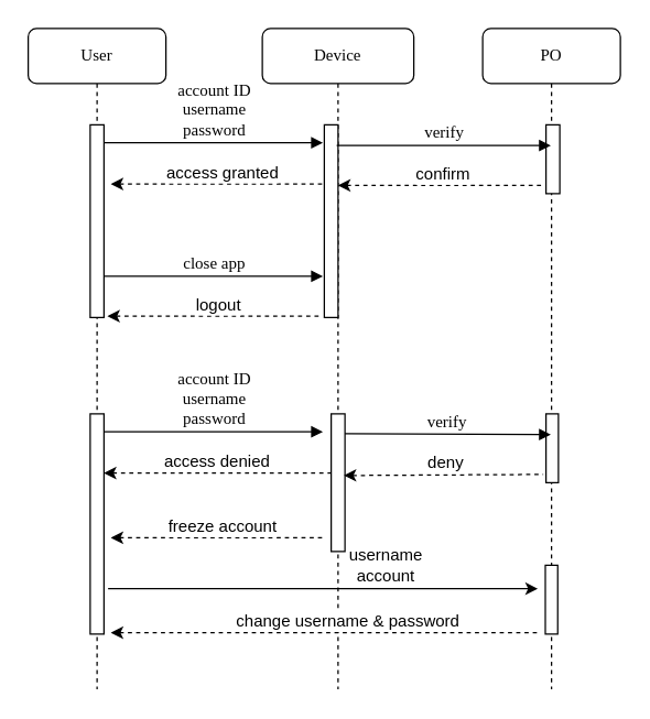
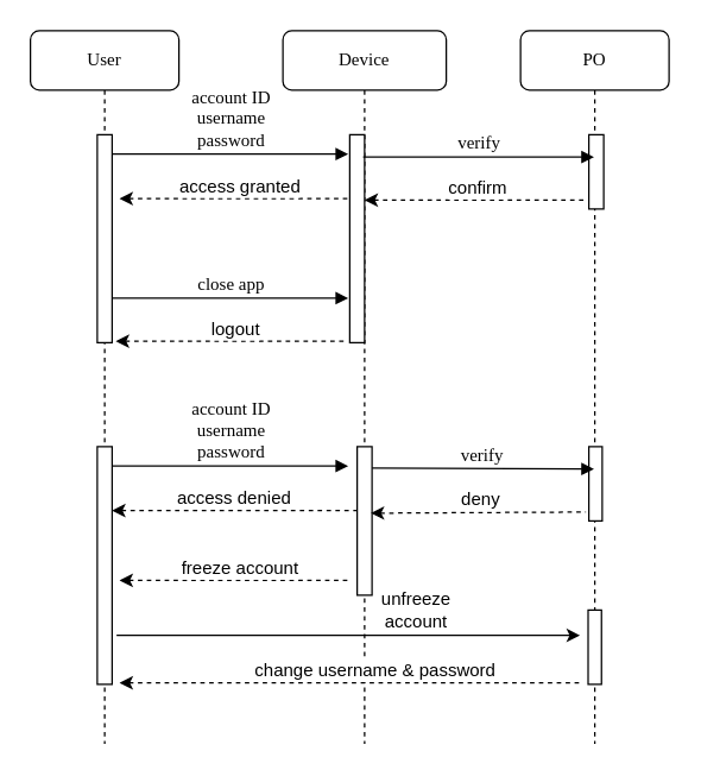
  <mxCell id="0" />
  <mxCell id="1" parent="0" />
  <mxCell id="2" value="Device" style="shape=umlLifeline;perimeter=lifelinePerimeter;whiteSpace=wrap;html=1;container=1;collapsible=0;recursiveResize=0;outlineConnect=0;rounded=1;shadow=0;comic=0;labelBackgroundColor=none;strokeColor=#000000;strokeWidth=1;fillColor=#FFFFFF;fontFamily=Verdana;fontSize=12;fontColor=#000000;align=center;" parent="1" vertex="1"><mxGeometry x="190" y="20" width="110" height="480" as="geometry" /></mxCell>
  <mxCell id="3" value="" style="html=1;points=[];perimeter=orthogonalPerimeter;rounded=0;shadow=0;comic=0;labelBackgroundColor=none;strokeColor=#000000;strokeWidth=1;fillColor=#FFFFFF;fontFamily=Verdana;fontSize=12;fontColor=#000000;align=center;" parent="2" vertex="1"><mxGeometry x="45" y="70" width="10" height="140" as="geometry" /></mxCell>
- <mxCell id="4" value="username account" style="text;html=1;strokeColor=none;fillColor=none;align=center;verticalAlign=middle;whiteSpace=wrap;rounded=0;" parent="2" vertex="1"><mxGeometry x="70" y="380" width="40" height="20" as="geometry" /></mxCell>
+ <mxCell id="4" value="unfreeze account" style="text;html=1;strokeColor=none;fillColor=none;align=center;verticalAlign=middle;whiteSpace=wrap;rounded=0;" parent="2" vertex="1"><mxGeometry x="70" y="380" width="40" height="20" as="geometry" /></mxCell>
  <mxCell id="5" value="PO" style="shape=umlLifeline;perimeter=lifelinePerimeter;whiteSpace=wrap;html=1;container=1;collapsible=0;recursiveResize=0;outlineConnect=0;rounded=1;shadow=0;comic=0;labelBackgroundColor=none;strokeColor=#000000;strokeWidth=1;fillColor=#FFFFFF;fontFamily=Verdana;fontSize=12;fontColor=#000000;align=center;" parent="1" vertex="1"><mxGeometry x="350" y="20" width="100" height="480" as="geometry" /></mxCell>
  <mxCell id="6" value="" style="html=1;points=[];perimeter=orthogonalPerimeter;rounded=0;shadow=0;comic=0;labelBackgroundColor=none;strokeColor=#000000;strokeWidth=1;fillColor=#FFFFFF;fontFamily=Verdana;fontSize=12;fontColor=#000000;align=center;" parent="5" vertex="1"><mxGeometry x="46" y="70" width="10" height="50" as="geometry" /></mxCell>
  <mxCell id="7" value="" style="html=1;points=[];perimeter=orthogonalPerimeter;rounded=0;shadow=0;comic=0;labelBackgroundColor=none;strokeColor=#000000;strokeWidth=1;fillColor=#FFFFFF;fontFamily=Verdana;fontSize=12;fontColor=#000000;align=center;" parent="5" vertex="1"><mxGeometry x="45.5" y="390" width="9" height="50" as="geometry" /></mxCell>
  <mxCell id="8" value="User" style="shape=umlLifeline;perimeter=lifelinePerimeter;whiteSpace=wrap;html=1;container=1;collapsible=0;recursiveResize=0;outlineConnect=0;rounded=1;shadow=0;comic=0;labelBackgroundColor=none;strokeColor=#000000;strokeWidth=1;fillColor=#FFFFFF;fontFamily=Verdana;fontSize=12;fontColor=#000000;align=center;" parent="1" vertex="1"><mxGeometry x="20" y="20" width="100" height="480" as="geometry" /></mxCell>
  <mxCell id="9" value="" style="html=1;points=[];perimeter=orthogonalPerimeter;rounded=0;shadow=0;comic=0;labelBackgroundColor=none;strokeColor=#000000;strokeWidth=1;fillColor=#FFFFFF;fontFamily=Verdana;fontSize=12;fontColor=#000000;align=center;" parent="8" vertex="1"><mxGeometry x="45" y="70" width="10" height="140" as="geometry" /></mxCell>
  <mxCell id="10" value="account ID&lt;br&gt;username&lt;br&gt;password" style="html=1;verticalAlign=bottom;endArrow=block;labelBackgroundColor=none;fontFamily=Verdana;fontSize=12;edgeStyle=elbowEdgeStyle;elbow=vertical;entryX=-0.1;entryY=0.077;entryDx=0;entryDy=0;entryPerimeter=0;" parent="1" edge="1"><mxGeometry relative="1" as="geometry"><mxPoint x="75" y="103" as="sourcePoint" /><mxPoint x="234" y="103" as="targetPoint" /><Array as="points" /></mxGeometry></mxCell>
  <mxCell id="11" value="verify" style="html=1;verticalAlign=bottom;endArrow=block;labelBackgroundColor=none;fontFamily=Verdana;fontSize=12;edgeStyle=elbowEdgeStyle;elbow=vertical;exitX=0.94;exitY=0.077;exitDx=0;exitDy=0;exitPerimeter=0;" parent="1" target="5" edge="1"><mxGeometry relative="1" as="geometry"><mxPoint x="244" y="105" as="sourcePoint" /><mxPoint x="388" y="105" as="targetPoint" /><Array as="points"><mxPoint x="310" y="105" /></Array></mxGeometry></mxCell>
  <mxCell id="12" value="" style="endArrow=none;dashed=1;html=1;endFill=0;startArrow=classic;startFill=1;entryX=-0.2;entryY=0.82;entryDx=0;entryDy=0;entryPerimeter=0;" parent="1" edge="1"><mxGeometry width="50" height="50" relative="1" as="geometry"><mxPoint x="245" y="134" as="sourcePoint" /><mxPoint x="394" y="134" as="targetPoint" /></mxGeometry></mxCell>
  <mxCell id="13" value="confirm" style="text;html=1;resizable=0;points=[];align=center;verticalAlign=middle;labelBackgroundColor=#ffffff;" parent="12" vertex="1" connectable="0"><mxGeometry x="0.171" y="-2" relative="1" as="geometry"><mxPoint x="-12" y="-11" as="offset" /></mxGeometry></mxCell>
  <mxCell id="14" value="" style="endArrow=none;dashed=1;html=1;entryX=-0.28;entryY=0.193;entryDx=0;entryDy=0;entryPerimeter=0;endFill=0;startArrow=classic;startFill=1;exitX=1.5;exitY=0.286;exitDx=0;exitDy=0;exitPerimeter=0;" parent="1" edge="1"><mxGeometry width="50" height="50" relative="1" as="geometry"><mxPoint x="80" y="133" as="sourcePoint" /><mxPoint x="235" y="133" as="targetPoint" /></mxGeometry></mxCell>
  <mxCell id="15" value="access granted" style="text;html=1;resizable=0;points=[];align=center;verticalAlign=middle;labelBackgroundColor=#ffffff;" parent="14" vertex="1" connectable="0"><mxGeometry x="0.171" y="-2" relative="1" as="geometry"><mxPoint x="-11" y="-11" as="offset" /></mxGeometry></mxCell>
  <mxCell id="16" value="close app" style="html=1;verticalAlign=bottom;endArrow=block;labelBackgroundColor=none;fontFamily=Verdana;fontSize=12;edgeStyle=elbowEdgeStyle;elbow=vertical;entryX=-0.1;entryY=0.077;entryDx=0;entryDy=0;entryPerimeter=0;" parent="1" edge="1"><mxGeometry relative="1" as="geometry"><mxPoint x="75" y="200" as="sourcePoint" /><mxPoint x="234" y="200" as="targetPoint" /><Array as="points" /></mxGeometry></mxCell>
  <mxCell id="17" value="" style="endArrow=none;dashed=1;html=1;entryX=-0.28;entryY=0.193;entryDx=0;entryDy=0;entryPerimeter=0;endFill=0;startArrow=classic;startFill=1;exitX=1.5;exitY=0.286;exitDx=0;exitDy=0;exitPerimeter=0;" parent="1" edge="1"><mxGeometry width="50" height="50" relative="1" as="geometry"><mxPoint x="77.5" y="229" as="sourcePoint" /><mxPoint x="232.5" y="229" as="targetPoint" /></mxGeometry></mxCell>
  <mxCell id="18" value="logout" style="text;html=1;resizable=0;points=[];align=center;verticalAlign=middle;labelBackgroundColor=#ffffff;" parent="17" vertex="1" connectable="0"><mxGeometry x="0.171" y="-2" relative="1" as="geometry"><mxPoint x="-11" y="-11" as="offset" /></mxGeometry></mxCell>
  <mxCell id="19" value="account ID&lt;br&gt;username&lt;br&gt;password" style="html=1;verticalAlign=bottom;endArrow=block;labelBackgroundColor=none;fontFamily=Verdana;fontSize=12;edgeStyle=elbowEdgeStyle;elbow=vertical;entryX=-0.1;entryY=0.077;entryDx=0;entryDy=0;entryPerimeter=0;" parent="1" edge="1"><mxGeometry relative="1" as="geometry"><mxPoint x="75" y="313" as="sourcePoint" /><mxPoint x="234" y="313" as="targetPoint" /><Array as="points" /></mxGeometry></mxCell>
  <mxCell id="20" value="" style="html=1;points=[];perimeter=orthogonalPerimeter;rounded=0;shadow=0;comic=0;labelBackgroundColor=none;strokeColor=#000000;strokeWidth=1;fillColor=#FFFFFF;fontFamily=Verdana;fontSize=12;fontColor=#000000;align=center;" parent="1" vertex="1"><mxGeometry x="65" y="300" width="10" height="160" as="geometry" /></mxCell>
  <mxCell id="21" value="" style="endArrow=none;dashed=1;html=1;entryX=-0.28;entryY=0.193;entryDx=0;entryDy=0;entryPerimeter=0;endFill=0;startArrow=classic;startFill=1;" parent="1" edge="1" source="20"><mxGeometry width="50" height="50" relative="1" as="geometry"><mxPoint x="85" y="343" as="sourcePoint" /><mxPoint x="240" y="343" as="targetPoint" /></mxGeometry></mxCell>
  <mxCell id="22" value="access denied" style="text;html=1;resizable=0;points=[];align=center;verticalAlign=middle;labelBackgroundColor=#ffffff;" parent="21" vertex="1" connectable="0"><mxGeometry x="0.171" y="-2" relative="1" as="geometry"><mxPoint x="-16" y="-11" as="offset" /></mxGeometry></mxCell>
  <mxCell id="23" value="" style="html=1;points=[];perimeter=orthogonalPerimeter;rounded=0;shadow=0;comic=0;labelBackgroundColor=none;strokeColor=#000000;strokeWidth=1;fillColor=#FFFFFF;fontFamily=Verdana;fontSize=12;fontColor=#000000;align=center;" parent="1" vertex="1"><mxGeometry x="240" y="300" width="10" height="100" as="geometry" /></mxCell>
  <mxCell id="24" value="" style="html=1;points=[];perimeter=orthogonalPerimeter;rounded=0;shadow=0;comic=0;labelBackgroundColor=none;strokeColor=#000000;strokeWidth=1;fillColor=#FFFFFF;fontFamily=Verdana;fontSize=12;fontColor=#000000;align=center;" parent="1" vertex="1"><mxGeometry x="396" y="300" width="9" height="50" as="geometry" /></mxCell>
  <mxCell id="25" value="" style="endArrow=none;dashed=1;html=1;endFill=0;startArrow=classic;startFill=1;entryX=-0.2;entryY=0.82;entryDx=0;entryDy=0;entryPerimeter=0;exitX=0.92;exitY=0.448;exitDx=0;exitDy=0;exitPerimeter=0;" parent="1" edge="1" source="23"><mxGeometry width="50" height="50" relative="1" as="geometry"><mxPoint x="260" y="344" as="sourcePoint" /><mxPoint x="394" y="344" as="targetPoint" /></mxGeometry></mxCell>
  <mxCell id="26" value="deny" style="text;html=1;resizable=0;points=[];align=center;verticalAlign=middle;labelBackgroundColor=#ffffff;" parent="25" vertex="1" connectable="0"><mxGeometry x="0.171" y="-2" relative="1" as="geometry"><mxPoint x="-12" y="-11" as="offset" /></mxGeometry></mxCell>
  <mxCell id="27" value="verify" style="html=1;verticalAlign=bottom;endArrow=block;labelBackgroundColor=none;fontFamily=Verdana;fontSize=12;edgeStyle=elbowEdgeStyle;elbow=vertical;exitX=1;exitY=0.144;exitDx=0;exitDy=0;exitPerimeter=0;" parent="1" edge="1" source="23"><mxGeometry relative="1" as="geometry"><mxPoint x="260" y="315" as="sourcePoint" /><mxPoint x="399.5" y="315" as="targetPoint" /><Array as="points"><mxPoint x="310" y="315" /></Array></mxGeometry></mxCell>
  <mxCell id="28" value="" style="endArrow=none;dashed=1;html=1;entryX=-0.28;entryY=0.193;entryDx=0;entryDy=0;entryPerimeter=0;endFill=0;startArrow=classic;startFill=1;exitX=1.5;exitY=0.286;exitDx=0;exitDy=0;exitPerimeter=0;" parent="1" edge="1"><mxGeometry width="50" height="50" relative="1" as="geometry"><mxPoint x="80" y="390" as="sourcePoint" /><mxPoint x="235" y="390" as="targetPoint" /></mxGeometry></mxCell>
  <mxCell id="29" value="freeze account" style="text;html=1;resizable=0;points=[];align=center;verticalAlign=middle;labelBackgroundColor=#ffffff;" parent="28" vertex="1" connectable="0"><mxGeometry x="0.171" y="-2" relative="1" as="geometry"><mxPoint x="-11" y="-11" as="offset" /></mxGeometry></mxCell>
  <mxCell id="30" value="" style="endArrow=classic;html=1;" parent="1" edge="1"><mxGeometry width="50" height="50" relative="1" as="geometry"><mxPoint x="78" y="427" as="sourcePoint" /><mxPoint x="390" y="427" as="targetPoint" /></mxGeometry></mxCell>
  <mxCell id="31" style="edgeStyle=orthogonalEdgeStyle;rounded=0;orthogonalLoop=1;jettySize=auto;html=1;exitX=0.75;exitY=0;exitDx=0;exitDy=0;" parent="1" source="4" edge="1"><mxGeometry relative="1" as="geometry"><mxPoint x="290" y="400" as="targetPoint" /></mxGeometry></mxCell>
  <mxCell id="32" value="" style="endArrow=none;dashed=1;html=1;endFill=0;startArrow=classic;startFill=1;exitX=1.5;exitY=0.286;exitDx=0;exitDy=0;exitPerimeter=0;" parent="1" edge="1"><mxGeometry width="50" height="50" relative="1" as="geometry"><mxPoint x="80" y="459" as="sourcePoint" /><mxPoint x="390" y="459" as="targetPoint" /></mxGeometry></mxCell>
  <mxCell id="33" value="change username &amp;amp; password" style="text;html=1;resizable=0;points=[];align=center;verticalAlign=middle;labelBackgroundColor=#ffffff;" parent="32" vertex="1" connectable="0"><mxGeometry x="0.171" y="-2" relative="1" as="geometry"><mxPoint x="-11" y="-11" as="offset" /></mxGeometry></mxCell>
